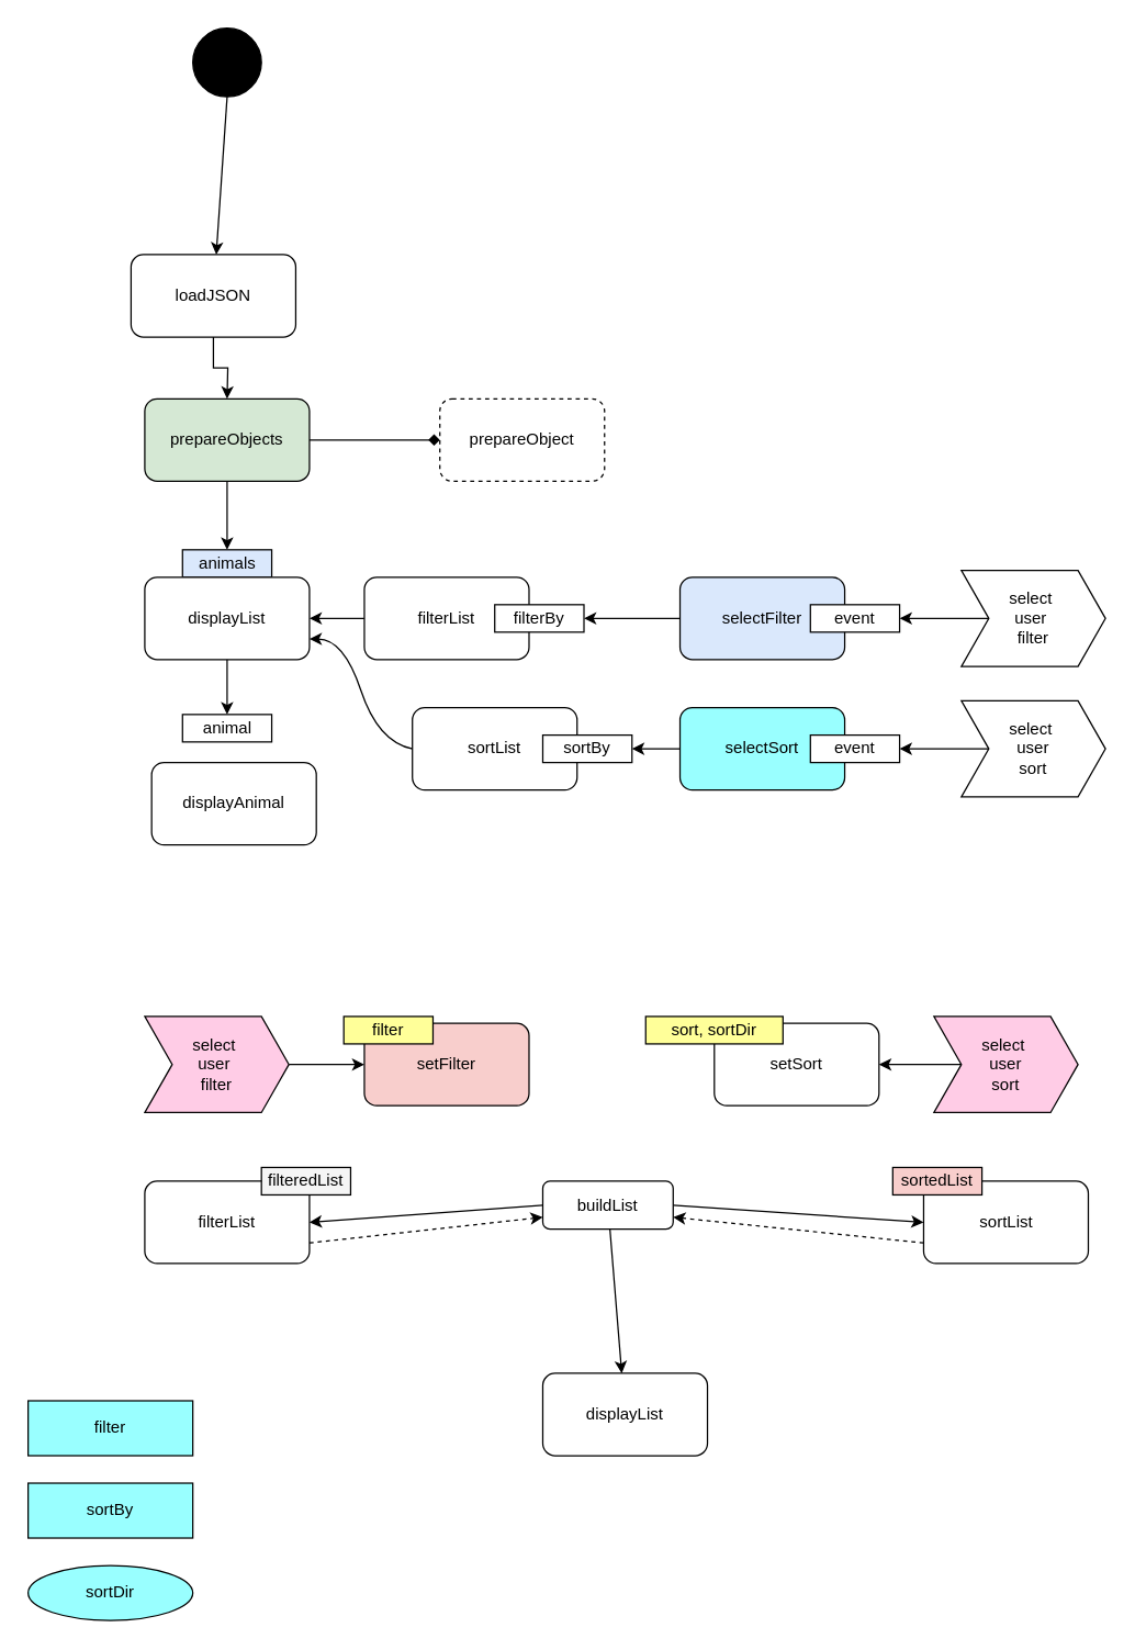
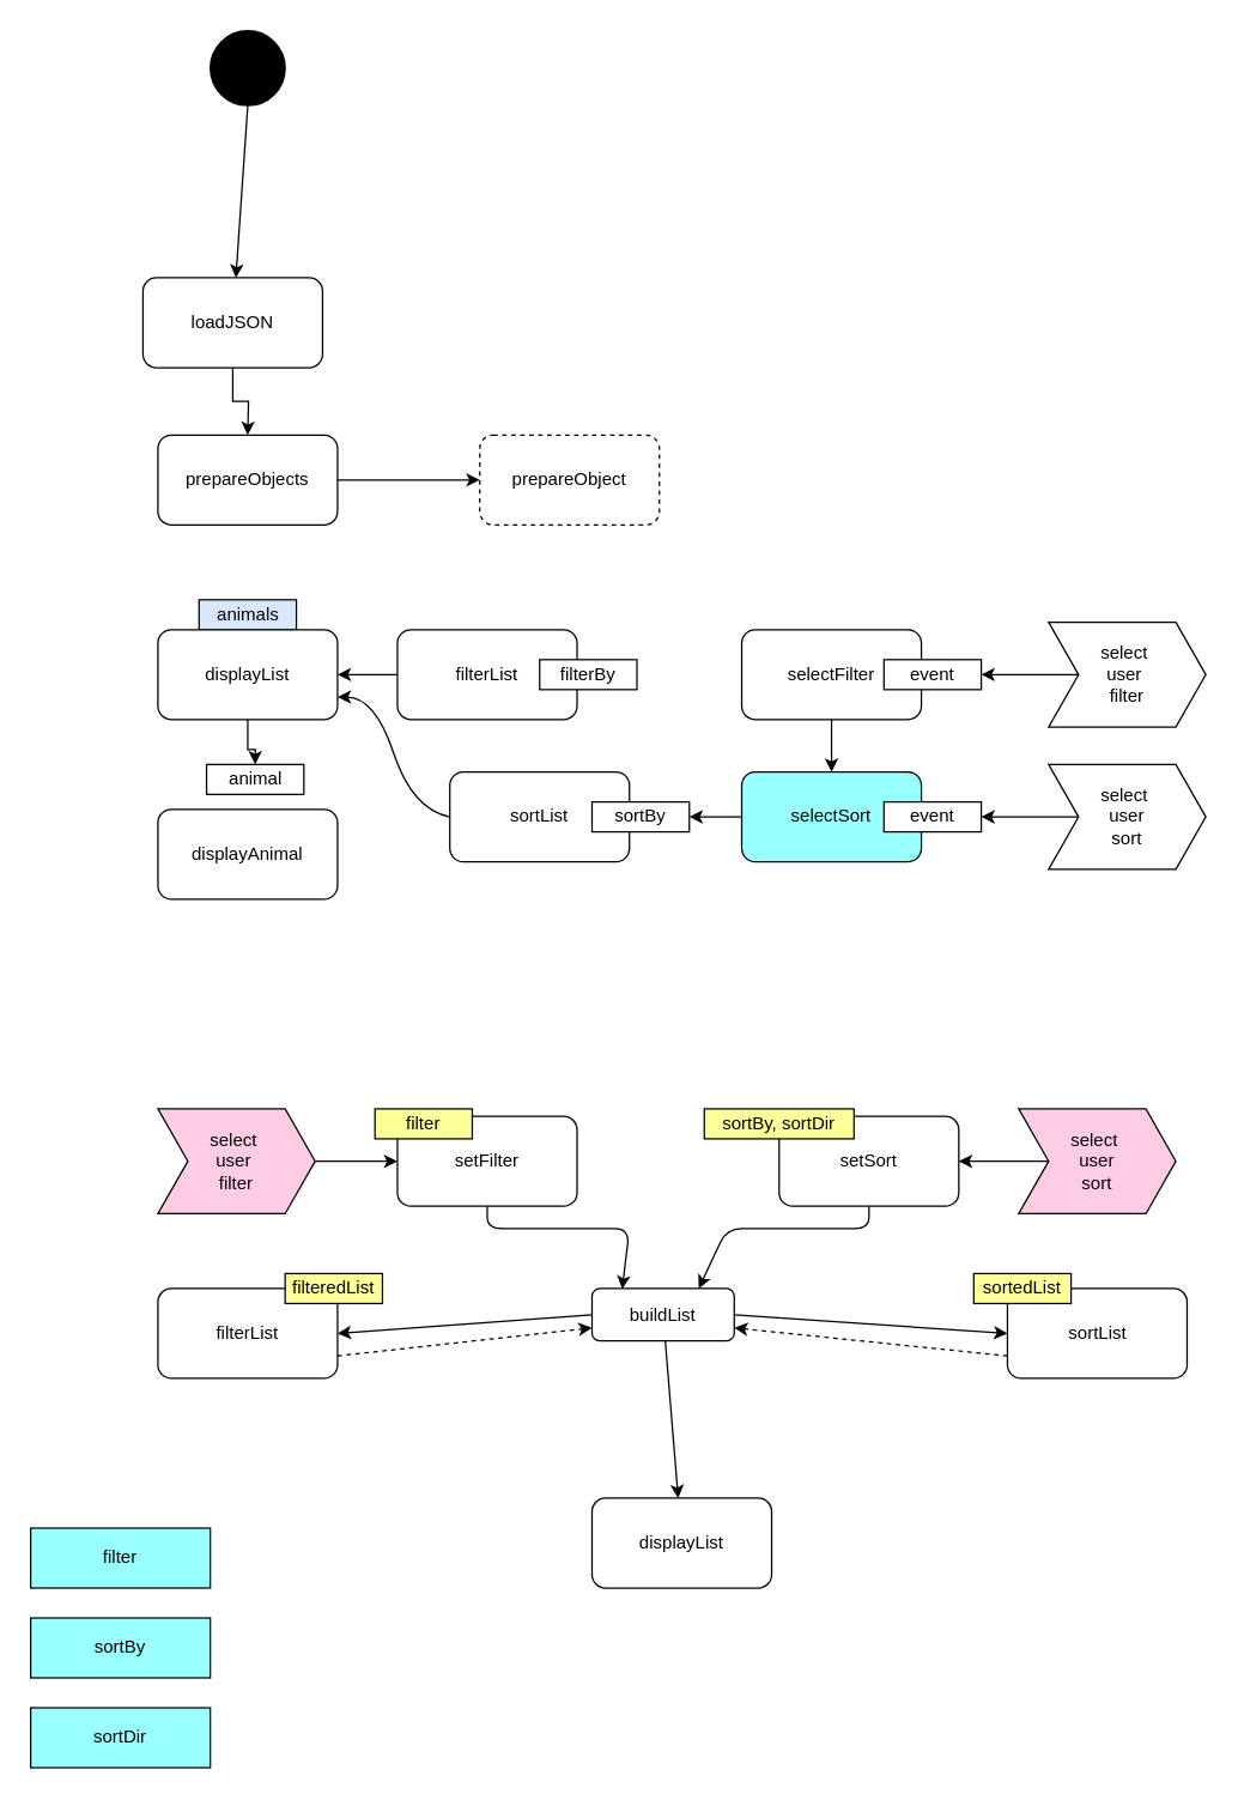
  <mxCell id="0" />
  <mxCell id="1" parent="0" />
  <mxCell id="2" value="" style="ellipse;whiteSpace=wrap;html=1;aspect=fixed;fillColor=#000000;" parent="1" vertex="1"><mxGeometry x="140" y="20" width="50" height="50" as="geometry" /></mxCell>
  <mxCell id="3" value="" style="endArrow=classic;html=1;rounded=0;exitX=0.5;exitY=1;exitDx=0;exitDy=0;" parent="1" source="2" target="5" edge="1"><mxGeometry width="50" height="50" relative="1" as="geometry"><mxPoint x="160" y="70" as="sourcePoint" /><mxPoint x="165" y="130" as="targetPoint" /></mxGeometry></mxCell>
  <mxCell id="4" value="" style="edgeStyle=orthogonalEdgeStyle;rounded=0;orthogonalLoop=1;jettySize=auto;html=1;" parent="1" source="5" edge="1"><mxGeometry relative="1" as="geometry"><mxPoint x="165" y="290" as="targetPoint" /></mxGeometry></mxCell>
  <mxCell id="5" value="loadJSON" style="rounded=1;whiteSpace=wrap;html=1;fillColor=#FFFFFF;" parent="1" vertex="1"><mxGeometry x="95" y="185" width="120" height="60" as="geometry" /></mxCell>
- <mxCell id="6" value="" style="edgeStyle=orthogonalEdgeStyle;rounded=0;orthogonalLoop=1;jettySize=auto;html=1;endArrow=diamond;" parent="1" source="8" target="16" edge="1"><mxGeometry relative="1" as="geometry" /></mxCell>
- <mxCell id="7" value="" style="edgeStyle=orthogonalEdgeStyle;rounded=0;orthogonalLoop=1;jettySize=auto;html=1;entryX=0.5;entryY=0;entryDx=0;entryDy=0;" parent="1" source="8" target="9" edge="1"><mxGeometry relative="1" as="geometry" /></mxCell>
- <mxCell id="8" value="prepareObjects" style="rounded=1;whiteSpace=wrap;html=1;fillColor=#d5e8d4;" parent="1" vertex="1"><mxGeometry x="105" y="290" width="120" height="60" as="geometry" /></mxCell>
+ <mxCell id="6" value="" style="edgeStyle=orthogonalEdgeStyle;rounded=0;orthogonalLoop=1;jettySize=auto;html=1;" parent="1" source="8" target="16" edge="1"><mxGeometry relative="1" as="geometry" /></mxCell>
+ <mxCell id="8" value="prepareObjects" style="rounded=1;whiteSpace=wrap;html=1;fillColor=#FFFFFF;" parent="1" vertex="1"><mxGeometry x="105" y="290" width="120" height="60" as="geometry" /></mxCell>
  <mxCell id="9" value="animals" style="rounded=0;whiteSpace=wrap;html=1;fillColor=#dae8fc;" parent="1" vertex="1"><mxGeometry x="132.5" y="400" width="65" height="20" as="geometry" /></mxCell>
  <mxCell id="10" value="" style="edgeStyle=orthogonalEdgeStyle;rounded=0;orthogonalLoop=1;jettySize=auto;html=1;" parent="1" source="11" target="13" edge="1"><mxGeometry relative="1" as="geometry" /></mxCell>
  <mxCell id="11" value="displayList" style="rounded=1;whiteSpace=wrap;html=1;fillColor=#FFFFFF;" parent="1" vertex="1"><mxGeometry x="105" y="420" width="120" height="60" as="geometry" /></mxCell>
- <mxCell id="12" value="displayAnimal" style="rounded=1;whiteSpace=wrap;html=1;fillColor=#FFFFFF;" parent="1" vertex="1"><mxGeometry x="110" y="555" width="120" height="60" as="geometry" /></mxCell>
- <mxCell id="13" value="animal" style="rounded=0;whiteSpace=wrap;html=1;fillColor=#FFFFFF;" parent="1" vertex="1"><mxGeometry x="132.5" y="520" width="65" height="20" as="geometry" /></mxCell>
+ <mxCell id="12" value="displayAnimal" style="rounded=1;whiteSpace=wrap;html=1;fillColor=#FFFFFF;" parent="1" vertex="1"><mxGeometry x="105" y="540" width="120" height="60" as="geometry" /></mxCell>
+ <mxCell id="13" value="animal" style="rounded=0;whiteSpace=wrap;html=1;fillColor=#FFFFFF;" parent="1" vertex="1"><mxGeometry x="137.5" y="510" width="65" height="20" as="geometry" /></mxCell>
  <mxCell id="14" value="" style="edgeStyle=orthogonalEdgeStyle;rounded=0;orthogonalLoop=1;jettySize=auto;html=1;" parent="1" source="15" target="11" edge="1"><mxGeometry relative="1" as="geometry" /></mxCell>
  <mxCell id="15" value="filterList" style="rounded=1;whiteSpace=wrap;html=1;fillColor=#FFFFFF;" parent="1" vertex="1"><mxGeometry x="265" y="420" width="120" height="60" as="geometry" /></mxCell>
  <mxCell id="16" value="prepareObject" style="rounded=1;whiteSpace=wrap;html=1;fillColor=#FFFFFF;dashed=1;" parent="1" vertex="1"><mxGeometry x="320" y="290" width="120" height="60" as="geometry" /></mxCell>
  <mxCell id="17" value="filterBy" style="rounded=0;whiteSpace=wrap;html=1;fillColor=#FFFFFF;" parent="1" vertex="1"><mxGeometry x="360" y="440" width="65" height="20" as="geometry" /></mxCell>
  <mxCell id="18" value="" style="edgeStyle=orthogonalEdgeStyle;rounded=0;orthogonalLoop=1;jettySize=auto;html=1;" parent="1" source="19" target="22" edge="1"><mxGeometry relative="1" as="geometry" /></mxCell>
  <mxCell id="19" value="select&amp;nbsp;&lt;br&gt;user&amp;nbsp;&lt;br&gt;filter&lt;br&gt;" style="shape=step;perimeter=stepPerimeter;whiteSpace=wrap;html=1;fixedSize=1;fillColor=#FFFFFF;" parent="1" vertex="1"><mxGeometry x="700" y="415" width="105" height="70" as="geometry" /></mxCell>
- <mxCell id="20" value="" style="edgeStyle=orthogonalEdgeStyle;rounded=0;orthogonalLoop=1;jettySize=auto;html=1;" parent="1" source="21" target="17" edge="1"><mxGeometry relative="1" as="geometry" /></mxCell>
- <mxCell id="21" value="selectFilter" style="rounded=1;whiteSpace=wrap;html=1;fillColor=#dae8fc;" parent="1" vertex="1"><mxGeometry x="495" y="420" width="120" height="60" as="geometry" /></mxCell>
+ <mxCell id="20" value="" style="edgeStyle=orthogonalEdgeStyle;rounded=0;orthogonalLoop=1;jettySize=auto;html=1;" parent="1" source="21" target="26" edge="1"><mxGeometry relative="1" as="geometry" /></mxCell>
+ <mxCell id="21" value="selectFilter" style="rounded=1;whiteSpace=wrap;html=1;fillColor=#FFFFFF;" parent="1" vertex="1"><mxGeometry x="495" y="420" width="120" height="60" as="geometry" /></mxCell>
  <mxCell id="22" value="event" style="rounded=0;whiteSpace=wrap;html=1;fillColor=#FFFFFF;" parent="1" vertex="1"><mxGeometry x="590" y="440" width="65" height="20" as="geometry" /></mxCell>
  <mxCell id="23" value="" style="edgeStyle=orthogonalEdgeStyle;rounded=0;orthogonalLoop=1;jettySize=auto;html=1;" parent="1" source="24" target="27" edge="1"><mxGeometry relative="1" as="geometry" /></mxCell>
  <mxCell id="24" value="select&amp;nbsp;&lt;br&gt;user&lt;br&gt;sort&lt;br&gt;" style="shape=step;perimeter=stepPerimeter;whiteSpace=wrap;html=1;fixedSize=1;fillColor=#FFFFFF;" parent="1" vertex="1"><mxGeometry x="700" y="510" width="105" height="70" as="geometry" /></mxCell>
  <mxCell id="25" value="" style="edgeStyle=orthogonalEdgeStyle;rounded=0;orthogonalLoop=1;jettySize=auto;html=1;" parent="1" source="26" target="29" edge="1"><mxGeometry relative="1" as="geometry" /></mxCell>
  <mxCell id="26" value="selectSort" style="rounded=1;whiteSpace=wrap;html=1;fillColor=#99ffff;" parent="1" vertex="1"><mxGeometry x="495" y="515" width="120" height="60" as="geometry" /></mxCell>
  <mxCell id="27" value="event" style="rounded=0;whiteSpace=wrap;html=1;fillColor=#FFFFFF;" parent="1" vertex="1"><mxGeometry x="590" y="535" width="65" height="20" as="geometry" /></mxCell>
  <mxCell id="28" value="sortList" style="rounded=1;whiteSpace=wrap;html=1;fillColor=#FFFFFF;" parent="1" vertex="1"><mxGeometry x="300" y="515" width="120" height="60" as="geometry" /></mxCell>
  <mxCell id="29" value="sortBy" style="rounded=0;whiteSpace=wrap;html=1;fillColor=#FFFFFF;" parent="1" vertex="1"><mxGeometry x="395" y="535" width="65" height="20" as="geometry" /></mxCell>
  <mxCell id="30" value="" style="curved=1;endArrow=classic;html=1;rounded=0;exitX=0;exitY=0.5;exitDx=0;exitDy=0;entryX=1;entryY=0.75;entryDx=0;entryDy=0;" parent="1" source="28" target="11" edge="1"><mxGeometry width="50" height="50" relative="1" as="geometry"><mxPoint x="225" y="540" as="sourcePoint" /><mxPoint x="275" y="490" as="targetPoint" /><Array as="points"><mxPoint x="275" y="540" /><mxPoint x="250" y="465" /></Array></mxGeometry></mxCell>
  <mxCell id="31" value="" style="edgeStyle=none;html=1;" parent="1" source="32" target="36" edge="1"><mxGeometry relative="1" as="geometry" /></mxCell>
  <mxCell id="32" value="select&amp;nbsp;&lt;br&gt;user&amp;nbsp;&lt;br&gt;filter&lt;br&gt;" style="shape=step;perimeter=stepPerimeter;whiteSpace=wrap;html=1;fixedSize=1;fillColor=#FFCCE6;" parent="1" vertex="1"><mxGeometry x="105" y="740" width="105" height="70" as="geometry" /></mxCell>
  <mxCell id="33" value="" style="edgeStyle=none;html=1;" parent="1" source="34" target="38" edge="1"><mxGeometry relative="1" as="geometry" /></mxCell>
  <mxCell id="34" value="select&amp;nbsp;&lt;br&gt;user&lt;br&gt;sort&lt;br&gt;" style="shape=step;perimeter=stepPerimeter;whiteSpace=wrap;html=1;fixedSize=1;fillColor=#FFCCE6;" parent="1" vertex="1"><mxGeometry x="680" y="740" width="105" height="70" as="geometry" /></mxCell>
- <mxCell id="36" value="setFilter" style="rounded=1;whiteSpace=wrap;html=1;fillColor=#f8cecc;" parent="1" vertex="1"><mxGeometry x="265" y="745" width="120" height="60" as="geometry" /></mxCell>
+ <mxCell id="35" value="" style="edgeStyle=none;html=1;entryX=0.212;entryY=0.01;entryDx=0;entryDy=0;entryPerimeter=0;" parent="1" source="36" target="42" edge="1"><mxGeometry relative="1" as="geometry"><mxPoint x="420" y="840" as="targetPoint" /><Array as="points"><mxPoint x="325" y="820" /><mxPoint x="420" y="820" /></Array></mxGeometry></mxCell>
+ <mxCell id="36" value="setFilter" style="rounded=1;whiteSpace=wrap;html=1;fillColor=#FFFFFF;" parent="1" vertex="1"><mxGeometry x="265" y="745" width="120" height="60" as="geometry" /></mxCell>
+ <mxCell id="37" style="edgeStyle=none;html=1;entryX=0.75;entryY=0;entryDx=0;entryDy=0;" parent="1" source="38" target="42" edge="1"><mxGeometry relative="1" as="geometry"><Array as="points"><mxPoint x="580" y="820" /><mxPoint x="485" y="820" /></Array></mxGeometry></mxCell>
  <mxCell id="38" value="setSort" style="rounded=1;whiteSpace=wrap;html=1;fillColor=#FFFFFF;" parent="1" vertex="1"><mxGeometry x="520" y="745" width="120" height="60" as="geometry" /></mxCell>
  <mxCell id="39" style="edgeStyle=none;html=1;entryX=1;entryY=0.5;entryDx=0;entryDy=0;exitX=0;exitY=0.5;exitDx=0;exitDy=0;" parent="1" source="42" target="43" edge="1"><mxGeometry relative="1" as="geometry" /></mxCell>
  <mxCell id="40" style="edgeStyle=none;html=1;entryX=0;entryY=0.5;entryDx=0;entryDy=0;exitX=1;exitY=0.5;exitDx=0;exitDy=0;" parent="1" source="42" target="45" edge="1"><mxGeometry relative="1" as="geometry"><Array as="points" /></mxGeometry></mxCell>
  <mxCell id="41" value="" style="edgeStyle=none;html=1;" parent="1" source="42" target="48" edge="1"><mxGeometry relative="1" as="geometry" /></mxCell>
  <mxCell id="42" value="buildList" style="rounded=1;whiteSpace=wrap;html=1;fillColor=#FFFFFF;" parent="1" vertex="1"><mxGeometry x="395" y="860" width="95" height="35" as="geometry" /></mxCell>
  <mxCell id="43" value="filterList" style="rounded=1;whiteSpace=wrap;html=1;fillColor=#FFFFFF;" parent="1" vertex="1"><mxGeometry x="105" y="860" width="120" height="60" as="geometry" /></mxCell>
- <mxCell id="44" value="filteredList" style="rounded=0;whiteSpace=wrap;html=1;fillColor=#f5f5f5;" parent="1" vertex="1"><mxGeometry x="190" y="850" width="65" height="20" as="geometry" /></mxCell>
+ <mxCell id="44" value="filteredList" style="rounded=0;whiteSpace=wrap;html=1;fillColor=#FFFF99;" parent="1" vertex="1"><mxGeometry x="190" y="850" width="65" height="20" as="geometry" /></mxCell>
  <mxCell id="45" value="sortList" style="rounded=1;whiteSpace=wrap;html=1;fillColor=#FFFFFF;" parent="1" vertex="1"><mxGeometry x="672.5" y="860" width="120" height="60" as="geometry" /></mxCell>
  <mxCell id="46" value="" style="html=1;labelBackgroundColor=#ffffff;startArrow=none;startFill=0;startSize=6;endArrow=classic;endFill=1;endSize=6;jettySize=auto;orthogonalLoop=1;strokeWidth=1;dashed=1;fontSize=14;exitX=0;exitY=0.75;exitDx=0;exitDy=0;entryX=1;entryY=0.75;entryDx=0;entryDy=0;" parent="1" source="45" target="42" edge="1"><mxGeometry width="60" height="60" relative="1" as="geometry"><mxPoint x="590" y="790" as="sourcePoint" /><mxPoint x="650" y="730" as="targetPoint" /></mxGeometry></mxCell>
  <mxCell id="47" value="" style="html=1;labelBackgroundColor=#ffffff;startArrow=none;startFill=0;startSize=6;endArrow=classic;endFill=1;endSize=6;jettySize=auto;orthogonalLoop=1;strokeWidth=1;dashed=1;fontSize=14;exitX=1;exitY=0.75;exitDx=0;exitDy=0;entryX=0;entryY=0.75;entryDx=0;entryDy=0;" parent="1" source="43" target="42" edge="1"><mxGeometry width="60" height="60" relative="1" as="geometry"><mxPoint x="412.5" y="940" as="sourcePoint" /><mxPoint x="255" y="940" as="targetPoint" /></mxGeometry></mxCell>
  <mxCell id="48" value="displayList" style="rounded=1;whiteSpace=wrap;html=1;fillColor=#FFFFFF;" parent="1" vertex="1"><mxGeometry x="395" y="1000" width="120" height="60" as="geometry" /></mxCell>
  <mxCell id="49" value="filter" style="rounded=0;whiteSpace=wrap;html=1;fillColor=#99FFFF;" parent="1" vertex="1"><mxGeometry x="20" y="1020" width="120" height="40" as="geometry" /></mxCell>
  <mxCell id="50" value="sortBy" style="rounded=0;whiteSpace=wrap;html=1;fillColor=#99FFFF;" parent="1" vertex="1"><mxGeometry x="20" y="1080" width="120" height="40" as="geometry" /></mxCell>
- <mxCell id="51" value="sortDir" style="ellipse;whiteSpace=wrap;html=1;fillColor=#99FFFF;" parent="1" vertex="1"><mxGeometry x="20" y="1140" width="120" height="40" as="geometry" /></mxCell>
+ <mxCell id="51" value="sortDir" style="rounded=0;whiteSpace=wrap;html=1;fillColor=#99FFFF;" parent="1" vertex="1"><mxGeometry x="20" y="1140" width="120" height="40" as="geometry" /></mxCell>
  <mxCell id="52" value="filter" style="rounded=0;whiteSpace=wrap;html=1;fillColor=#FFFF99;" vertex="1" parent="1"><mxGeometry x="250" y="740" width="65" height="20" as="geometry" /></mxCell>
- <mxCell id="53" value="sortedList" style="rounded=0;whiteSpace=wrap;html=1;fillColor=#f8cecc;" vertex="1" parent="1"><mxGeometry x="650" y="850" width="65" height="20" as="geometry" /></mxCell>
- <mxCell id="54" value="sort, sortDir" style="rounded=0;whiteSpace=wrap;html=1;fillColor=#FFFF99;" vertex="1" parent="1"><mxGeometry x="470" y="740" width="100" height="20" as="geometry" /></mxCell>
+ <mxCell id="53" value="sortedList" style="rounded=0;whiteSpace=wrap;html=1;fillColor=#FFFF99;" vertex="1" parent="1"><mxGeometry x="650" y="850" width="65" height="20" as="geometry" /></mxCell>
+ <mxCell id="54" value="sortBy, sortDir" style="rounded=0;whiteSpace=wrap;html=1;fillColor=#FFFF99;" vertex="1" parent="1"><mxGeometry x="470" y="740" width="100" height="20" as="geometry" /></mxCell>
